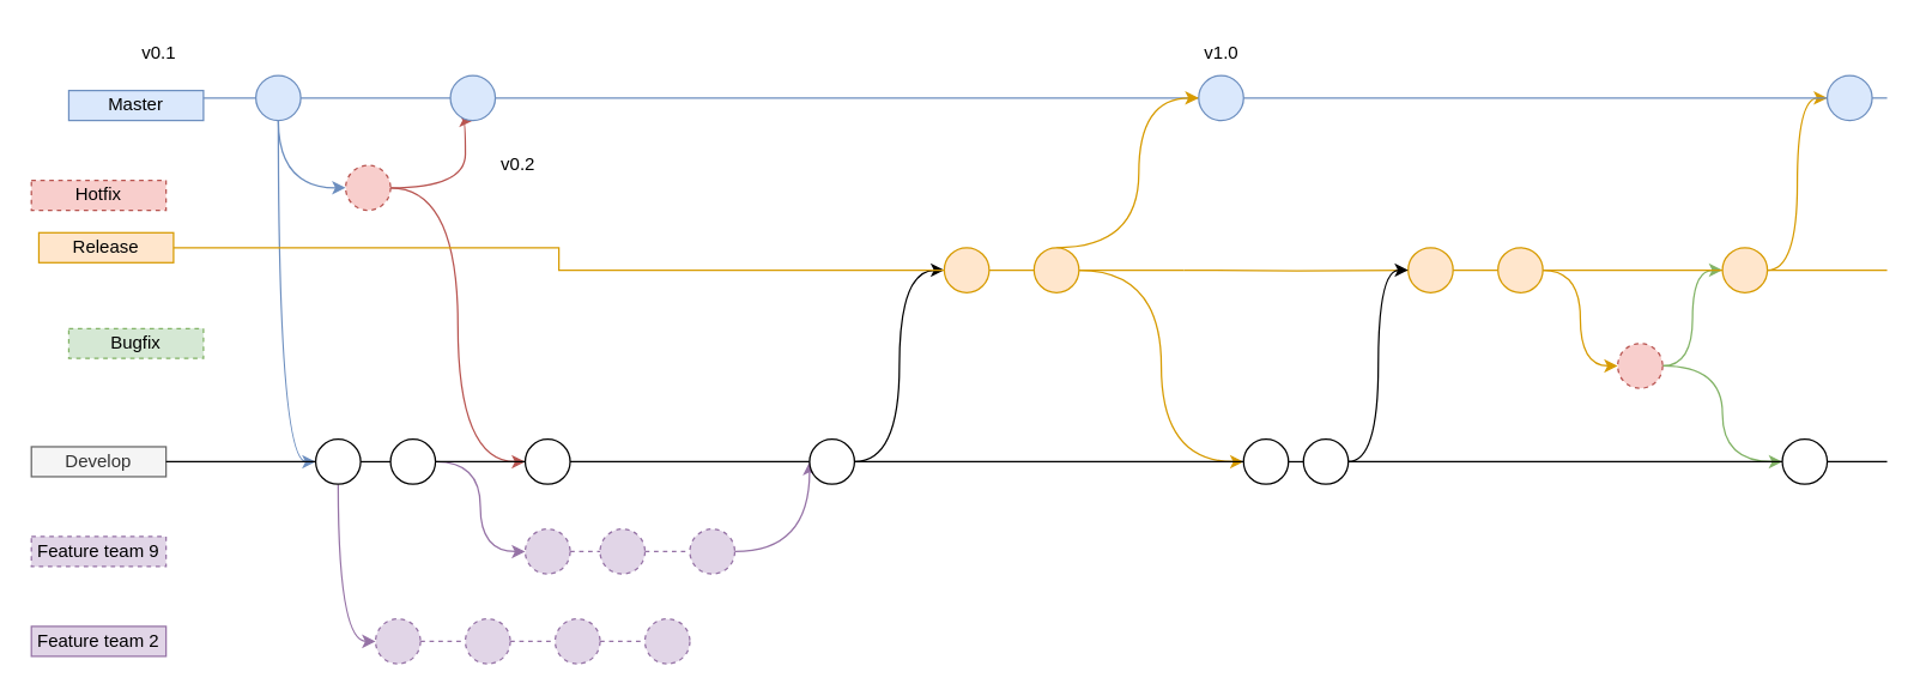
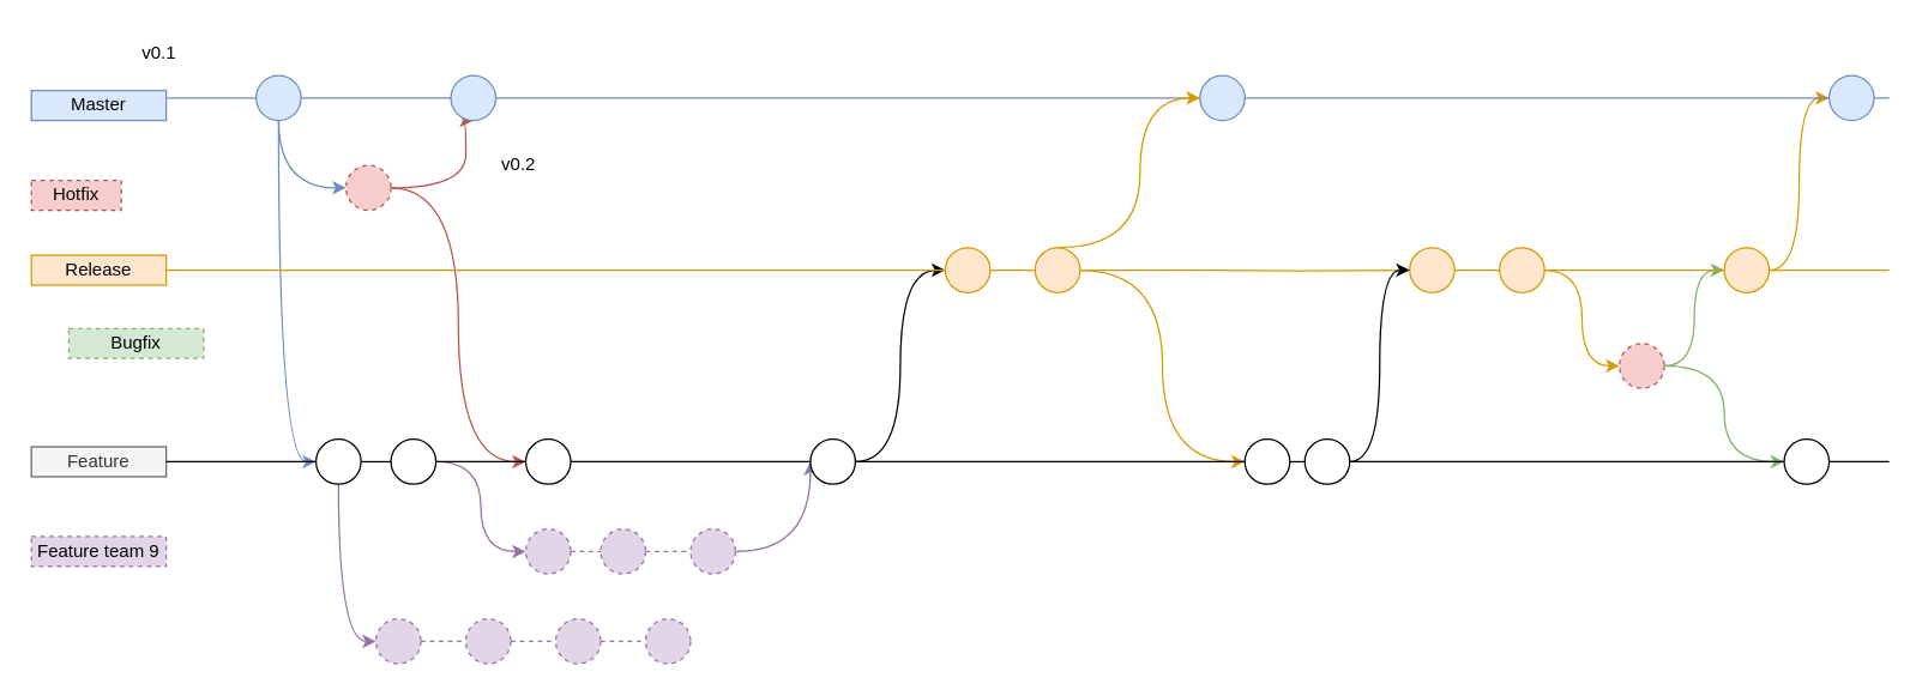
  <mxCell id="0" />
  <mxCell id="1" parent="0" />
- <mxCell id="2" value="Master" style="text;html=1;strokeColor=#6c8ebf;fillColor=#dae8fc;align=center;verticalAlign=middle;whiteSpace=wrap;rounded=0;" parent="1" vertex="1"><mxGeometry x="45" y="60" width="90" height="20" as="geometry" /></mxCell>
- <mxCell id="3" value="Hotfix" style="text;html=1;strokeColor=#b85450;fillColor=#f8cecc;align=center;verticalAlign=middle;whiteSpace=wrap;rounded=0;dashed=1;" parent="1" vertex="1"><mxGeometry y="120" width="90" height="20" as="geometry" x="20" /></mxCell>
- <mxCell id="4" value="Release" style="text;html=1;strokeColor=#d79b00;fillColor=#ffe6cc;align=center;verticalAlign=middle;whiteSpace=wrap;rounded=0;fontSize=12;" parent="1" vertex="1"><mxGeometry x="25" y="155" width="90" height="20" as="geometry" /></mxCell>
+ <mxCell id="2" value="Master" style="text;html=1;strokeColor=#6c8ebf;fillColor=#dae8fc;align=center;verticalAlign=middle;whiteSpace=wrap;rounded=0;" parent="1" vertex="1"><mxGeometry y="60" width="90" height="20" as="geometry" x="20" /></mxCell>
+ <mxCell id="3" value="Hotfix" style="text;html=1;strokeColor=#b85450;fillColor=#f8cecc;align=center;verticalAlign=middle;whiteSpace=wrap;rounded=0;dashed=1;" parent="1" vertex="1"><mxGeometry x="20" y="120" width="60" height="20" as="geometry" /></mxCell>
+ <mxCell id="4" value="Release" style="text;html=1;strokeColor=#d79b00;fillColor=#ffe6cc;align=center;verticalAlign=middle;whiteSpace=wrap;rounded=0;fontSize=12;" parent="1" vertex="1"><mxGeometry y="170" width="90" height="20" as="geometry" x="20" /></mxCell>
  <mxCell id="5" value="Feature team 9" style="text;html=1;strokeColor=#9673a6;fillColor=#e1d5e7;align=center;verticalAlign=middle;whiteSpace=wrap;rounded=0;dashed=1;" parent="1" vertex="1"><mxGeometry y="358" width="90" height="20" as="geometry" x="20" /></mxCell>
- <mxCell id="6" value="Feature team 2" style="text;html=1;strokeColor=#9673a6;fillColor=#e1d5e7;align=center;verticalAlign=middle;whiteSpace=wrap;rounded=0;" parent="1" vertex="1"><mxGeometry y="418" width="90" height="20" as="geometry" x="20" /></mxCell>
- <mxCell id="7" value="Develop" style="text;html=1;strokeColor=#666666;fillColor=#f5f5f5;align=center;verticalAlign=middle;whiteSpace=wrap;rounded=0;fontColor=#333333;" parent="1" vertex="1"><mxGeometry y="298" width="90" height="20" as="geometry" x="20" /></mxCell>
+ <mxCell id="7" value="Feature" style="text;html=1;strokeColor=#666666;fillColor=#f5f5f5;align=center;verticalAlign=middle;whiteSpace=wrap;rounded=0;fontColor=#333333;" parent="1" vertex="1"><mxGeometry y="298" width="90" height="20" as="geometry" x="20" /></mxCell>
  <mxCell id="8" value="" style="endArrow=none;html=1;rounded=0;exitX=1;exitY=0.5;exitDx=0;exitDy=0;fillColor=#dae8fc;strokeColor=#6c8ebf;" parent="1" source="73" edge="1"><mxGeometry width="50" height="50" relative="1" as="geometry"><mxPoint x="610" y="300" as="sourcePoint" /><mxPoint x="1260" y="65" as="targetPoint" /></mxGeometry></mxCell>
  <mxCell id="9" value="" style="endArrow=none;html=1;rounded=0;exitX=1;exitY=0.25;exitDx=0;exitDy=0;fillColor=#dae8fc;strokeColor=#6c8ebf;" parent="1" source="2" target="12" edge="1"><mxGeometry width="50" height="50" relative="1" as="geometry"><mxPoint x="110" y="65" as="sourcePoint" /><mxPoint x="850" y="70" as="targetPoint" /></mxGeometry></mxCell>
  <mxCell id="10" style="edgeStyle=orthogonalEdgeStyle;rounded=0;orthogonalLoop=1;jettySize=auto;html=1;exitX=0.5;exitY=1;exitDx=0;exitDy=0;entryX=0;entryY=0.5;entryDx=0;entryDy=0;endArrow=classic;endFill=1;fillColor=#dae8fc;strokeColor=#6c8ebf;curved=1;" parent="1" source="12" target="15" edge="1"><mxGeometry relative="1" as="geometry"><Array as="points"><mxPoint x="185" y="125" /></Array></mxGeometry></mxCell>
  <mxCell id="11" style="edgeStyle=orthogonalEdgeStyle;rounded=0;orthogonalLoop=1;jettySize=auto;html=1;exitX=0.5;exitY=1;exitDx=0;exitDy=0;entryX=0;entryY=0.5;entryDx=0;entryDy=0;curved=1;endArrow=classic;endFill=1;fillColor=#dae8fc;strokeColor=#6c8ebf;" parent="1" source="12" target="22" edge="1"><mxGeometry relative="1" as="geometry" /></mxCell>
  <mxCell id="12" value="" style="ellipse;whiteSpace=wrap;html=1;aspect=fixed;fillColor=#dae8fc;strokeColor=#6c8ebf;" parent="1" vertex="1"><mxGeometry x="170" y="50" width="30" height="30" as="geometry" /></mxCell>
  <mxCell id="13" style="edgeStyle=orthogonalEdgeStyle;rounded=0;orthogonalLoop=1;jettySize=auto;html=1;exitX=0.5;exitY=1;exitDx=0;exitDy=0;entryX=1;entryY=0.5;entryDx=0;entryDy=0;endArrow=none;endFill=0;curved=1;fillColor=#f8cecc;strokeColor=#b85450;startArrow=classic;startFill=1;" parent="1" source="17" target="15" edge="1"><mxGeometry relative="1" as="geometry"><Array as="points"><mxPoint x="310" y="80" /><mxPoint x="310" y="125" /></Array></mxGeometry></mxCell>
  <mxCell id="14" style="edgeStyle=orthogonalEdgeStyle;rounded=0;orthogonalLoop=1;jettySize=auto;html=1;exitX=1;exitY=0.5;exitDx=0;exitDy=0;entryX=0;entryY=0.5;entryDx=0;entryDy=0;curved=1;fillColor=#f8cecc;strokeColor=#b85450;endArrow=classic;endFill=1;startArrow=none;startFill=0;" parent="1" source="15" target="24" edge="1"><mxGeometry relative="1" as="geometry" /></mxCell>
  <mxCell id="15" value="" style="ellipse;whiteSpace=wrap;html=1;aspect=fixed;fillColor=#f8cecc;strokeColor=#b85450;dashed=1;" parent="1" vertex="1"><mxGeometry x="230" y="110" width="30" height="30" as="geometry" /></mxCell>
  <mxCell id="16" value="" style="endArrow=none;html=1;rounded=0;exitX=1;exitY=0.5;exitDx=0;exitDy=0;fillColor=#dae8fc;strokeColor=#6c8ebf;" parent="1" source="12" target="17" edge="1"><mxGeometry width="50" height="50" relative="1" as="geometry"><mxPoint x="200" y="65" as="sourcePoint" /><mxPoint x="850" y="65" as="targetPoint" /></mxGeometry></mxCell>
  <mxCell id="17" value="" style="ellipse;whiteSpace=wrap;html=1;aspect=fixed;fillColor=#dae8fc;strokeColor=#6c8ebf;" parent="1" vertex="1"><mxGeometry x="300" y="50" width="30" height="30" as="geometry" /></mxCell>
  <mxCell id="18" value="" style="endArrow=none;html=1;rounded=0;exitX=1;exitY=0.5;exitDx=0;exitDy=0;" parent="1" source="71" edge="1"><mxGeometry width="50" height="50" relative="1" as="geometry"><mxPoint x="610" y="378" as="sourcePoint" /><mxPoint x="1260" y="308" as="targetPoint" /></mxGeometry></mxCell>
  <mxCell id="19" value="" style="endArrow=none;html=1;rounded=0;exitX=1;exitY=0.5;exitDx=0;exitDy=0;" parent="1" source="7" target="22" edge="1"><mxGeometry width="50" height="50" relative="1" as="geometry"><mxPoint x="110" y="308" as="sourcePoint" /><mxPoint x="870" y="308" as="targetPoint" /></mxGeometry></mxCell>
  <mxCell id="20" style="edgeStyle=orthogonalEdgeStyle;rounded=0;orthogonalLoop=1;jettySize=auto;html=1;exitX=1;exitY=0.5;exitDx=0;exitDy=0;entryX=0;entryY=0.5;entryDx=0;entryDy=0;curved=1;endArrow=classic;endFill=1;fillColor=#e1d5e7;strokeColor=#9673a6;" parent="1" source="26" target="28" edge="1"><mxGeometry relative="1" as="geometry" /></mxCell>
  <mxCell id="21" style="edgeStyle=orthogonalEdgeStyle;rounded=0;orthogonalLoop=1;jettySize=auto;html=1;exitX=0.5;exitY=1;exitDx=0;exitDy=0;entryX=0;entryY=0.5;entryDx=0;entryDy=0;curved=1;endArrow=classic;endFill=1;fillColor=#e1d5e7;strokeColor=#9673a6;" parent="1" source="22" target="37" edge="1"><mxGeometry relative="1" as="geometry" /></mxCell>
  <mxCell id="22" value="" style="ellipse;whiteSpace=wrap;html=1;aspect=fixed;" parent="1" vertex="1"><mxGeometry x="210" y="293" width="30" height="30" as="geometry" /></mxCell>
  <mxCell id="23" value="" style="endArrow=none;html=1;rounded=0;exitX=1;exitY=0.5;exitDx=0;exitDy=0;" parent="1" source="26" target="24" edge="1"><mxGeometry width="50" height="50" relative="1" as="geometry"><mxPoint x="240" y="308" as="sourcePoint" /><mxPoint x="870" y="308" as="targetPoint" /></mxGeometry></mxCell>
  <mxCell id="24" value="" style="ellipse;whiteSpace=wrap;html=1;aspect=fixed;" parent="1" vertex="1"><mxGeometry x="350" y="293" width="30" height="30" as="geometry" /></mxCell>
  <mxCell id="25" value="" style="endArrow=none;html=1;rounded=0;exitX=1;exitY=0.5;exitDx=0;exitDy=0;" parent="1" source="22" target="26" edge="1"><mxGeometry width="50" height="50" relative="1" as="geometry"><mxPoint x="240" y="308" as="sourcePoint" /><mxPoint x="350" y="308" as="targetPoint" /></mxGeometry></mxCell>
  <mxCell id="26" value="" style="ellipse;whiteSpace=wrap;html=1;aspect=fixed;" parent="1" vertex="1"><mxGeometry x="260" y="293" width="30" height="30" as="geometry" /></mxCell>
  <mxCell id="27" style="edgeStyle=orthogonalEdgeStyle;rounded=0;orthogonalLoop=1;jettySize=auto;html=1;exitX=1;exitY=0.5;exitDx=0;exitDy=0;entryX=0;entryY=0.5;entryDx=0;entryDy=0;fillColor=#e1d5e7;strokeColor=#9673a6;endArrow=none;endFill=0;dashed=1;" parent="1" source="28" target="30" edge="1"><mxGeometry relative="1" as="geometry" /></mxCell>
  <mxCell id="28" value="" style="ellipse;whiteSpace=wrap;html=1;aspect=fixed;fillColor=#e1d5e7;strokeColor=#9673a6;dashed=1;" parent="1" vertex="1"><mxGeometry x="350" y="353" width="30" height="30" as="geometry" /></mxCell>
  <mxCell id="29" style="edgeStyle=orthogonalEdgeStyle;rounded=0;orthogonalLoop=1;jettySize=auto;html=1;exitX=1;exitY=0.5;exitDx=0;exitDy=0;entryX=0;entryY=0.5;entryDx=0;entryDy=0;fillColor=#e1d5e7;strokeColor=#9673a6;endArrow=none;endFill=0;dashed=1;" parent="1" source="30" target="32" edge="1"><mxGeometry relative="1" as="geometry" /></mxCell>
  <mxCell id="30" value="" style="ellipse;whiteSpace=wrap;html=1;aspect=fixed;fillColor=#e1d5e7;strokeColor=#9673a6;dashed=1;" parent="1" vertex="1"><mxGeometry x="400" y="353" width="30" height="30" as="geometry" /></mxCell>
  <mxCell id="31" style="edgeStyle=orthogonalEdgeStyle;rounded=0;orthogonalLoop=1;jettySize=auto;html=1;exitX=1;exitY=0.5;exitDx=0;exitDy=0;entryX=0;entryY=0.5;entryDx=0;entryDy=0;fillColor=#e1d5e7;strokeColor=#9673a6;curved=1;endArrow=classic;endFill=1;" parent="1" source="32" target="35" edge="1"><mxGeometry relative="1" as="geometry"><Array as="points"><mxPoint x="540" y="368" /></Array></mxGeometry></mxCell>
  <mxCell id="32" value="" style="ellipse;whiteSpace=wrap;html=1;aspect=fixed;fillColor=#e1d5e7;strokeColor=#9673a6;dashed=1;" parent="1" vertex="1"><mxGeometry x="460" y="353" width="30" height="30" as="geometry" /></mxCell>
  <mxCell id="33" value="" style="endArrow=none;html=1;rounded=0;exitX=1;exitY=0.5;exitDx=0;exitDy=0;" parent="1" source="24" target="35" edge="1"><mxGeometry width="50" height="50" relative="1" as="geometry"><mxPoint x="380" y="308" as="sourcePoint" /><mxPoint x="870" y="308" as="targetPoint" /></mxGeometry></mxCell>
  <mxCell id="34" style="edgeStyle=orthogonalEdgeStyle;rounded=0;orthogonalLoop=1;jettySize=auto;html=1;exitX=1;exitY=0.5;exitDx=0;exitDy=0;entryX=0;entryY=0.5;entryDx=0;entryDy=0;curved=1;endArrow=classic;endFill=1;" parent="1" source="35" target="45" edge="1"><mxGeometry relative="1" as="geometry" /></mxCell>
  <mxCell id="35" value="" style="ellipse;whiteSpace=wrap;html=1;aspect=fixed;" parent="1" vertex="1"><mxGeometry x="540" y="293" width="30" height="30" as="geometry" /></mxCell>
  <mxCell id="36" style="edgeStyle=orthogonalEdgeStyle;rounded=0;orthogonalLoop=1;jettySize=auto;html=1;exitX=1;exitY=0.5;exitDx=0;exitDy=0;entryX=0;entryY=0.5;entryDx=0;entryDy=0;endArrow=none;endFill=0;fillColor=#e1d5e7;strokeColor=#9673a6;dashed=1;" parent="1" source="37" target="39" edge="1"><mxGeometry relative="1" as="geometry" /></mxCell>
  <mxCell id="37" value="" style="ellipse;whiteSpace=wrap;html=1;aspect=fixed;fillColor=#e1d5e7;strokeColor=#9673a6;dashed=1;" parent="1" vertex="1"><mxGeometry x="250" y="413" width="30" height="30" as="geometry" /></mxCell>
  <mxCell id="38" style="edgeStyle=orthogonalEdgeStyle;rounded=0;orthogonalLoop=1;jettySize=auto;html=1;exitX=1;exitY=0.5;exitDx=0;exitDy=0;entryX=0;entryY=0.5;entryDx=0;entryDy=0;endArrow=none;endFill=0;fillColor=#e1d5e7;strokeColor=#9673a6;dashed=1;" parent="1" source="39" target="41" edge="1"><mxGeometry relative="1" as="geometry" /></mxCell>
  <mxCell id="39" value="" style="ellipse;whiteSpace=wrap;html=1;aspect=fixed;fillColor=#e1d5e7;strokeColor=#9673a6;dashed=1;" parent="1" vertex="1"><mxGeometry x="310" y="413" width="30" height="30" as="geometry" /></mxCell>
  <mxCell id="40" style="edgeStyle=orthogonalEdgeStyle;rounded=0;orthogonalLoop=1;jettySize=auto;html=1;exitX=1;exitY=0.5;exitDx=0;exitDy=0;entryX=0;entryY=0.5;entryDx=0;entryDy=0;endArrow=none;endFill=0;fillColor=#e1d5e7;strokeColor=#9673a6;dashed=1;" parent="1" source="41" target="42" edge="1"><mxGeometry relative="1" as="geometry" /></mxCell>
  <mxCell id="41" value="" style="ellipse;whiteSpace=wrap;html=1;aspect=fixed;fillColor=#e1d5e7;strokeColor=#9673a6;dashed=1;" parent="1" vertex="1"><mxGeometry x="370" y="413" width="30" height="30" as="geometry" /></mxCell>
  <mxCell id="42" value="" style="ellipse;whiteSpace=wrap;html=1;aspect=fixed;fillColor=#e1d5e7;strokeColor=#9673a6;dashed=1;" parent="1" vertex="1"><mxGeometry x="430" y="413" width="30" height="30" as="geometry" /></mxCell>
  <mxCell id="43" style="edgeStyle=orthogonalEdgeStyle;rounded=0;orthogonalLoop=1;jettySize=auto;html=1;exitX=1;exitY=0.5;exitDx=0;exitDy=0;entryX=0;entryY=0.5;entryDx=0;entryDy=0;endArrow=none;endFill=0;fillColor=#ffe6cc;strokeColor=#d79b00;" parent="1" source="45" target="51" edge="1"><mxGeometry relative="1" as="geometry" /></mxCell>
  <mxCell id="44" style="edgeStyle=orthogonalEdgeStyle;rounded=0;orthogonalLoop=1;jettySize=auto;html=1;exitX=0;exitY=0.5;exitDx=0;exitDy=0;entryX=1;entryY=0.5;entryDx=0;entryDy=0;endArrow=none;endFill=0;fillColor=#ffe6cc;strokeColor=#d79b00;" edge="1" parent="1" source="45" target="4"><mxGeometry relative="1" as="geometry" /></mxCell>
  <mxCell id="45" value="" style="ellipse;whiteSpace=wrap;html=1;aspect=fixed;fillColor=#ffe6cc;strokeColor=#d79b00;" parent="1" vertex="1"><mxGeometry x="630" y="165" width="30" height="30" as="geometry" /></mxCell>
  <mxCell id="46" value="" style="endArrow=none;html=1;rounded=0;exitX=1;exitY=0.5;exitDx=0;exitDy=0;fillColor=#dae8fc;strokeColor=#6c8ebf;" parent="1" source="17" target="47" edge="1"><mxGeometry width="50" height="50" relative="1" as="geometry"><mxPoint x="330" y="65" as="sourcePoint" /><mxPoint x="850" y="65" as="targetPoint" /></mxGeometry></mxCell>
  <mxCell id="47" value="" style="ellipse;whiteSpace=wrap;html=1;aspect=fixed;fillColor=#dae8fc;strokeColor=#6c8ebf;" parent="1" vertex="1"><mxGeometry x="800" y="50" width="30" height="30" as="geometry" /></mxCell>
  <mxCell id="48" style="edgeStyle=orthogonalEdgeStyle;rounded=0;orthogonalLoop=1;jettySize=auto;html=1;exitX=0.5;exitY=0;exitDx=0;exitDy=0;entryX=0;entryY=0.5;entryDx=0;entryDy=0;curved=1;endArrow=classic;endFill=1;fillColor=#ffe6cc;strokeColor=#d79b00;" parent="1" source="51" target="47" edge="1"><mxGeometry relative="1" as="geometry"><Array as="points"><mxPoint x="760" y="165" /><mxPoint x="760" y="65" /></Array></mxGeometry></mxCell>
  <mxCell id="49" style="edgeStyle=orthogonalEdgeStyle;rounded=0;orthogonalLoop=1;jettySize=auto;html=1;exitX=1;exitY=0.5;exitDx=0;exitDy=0;entryX=0;entryY=0.5;entryDx=0;entryDy=0;curved=1;fillColor=#ffe6cc;strokeColor=#d79b00;endArrow=classic;endFill=1;" parent="1" source="51" target="53" edge="1"><mxGeometry relative="1" as="geometry" /></mxCell>
  <mxCell id="50" style="edgeStyle=orthogonalEdgeStyle;rounded=0;orthogonalLoop=1;jettySize=auto;html=1;exitX=1;exitY=0.5;exitDx=0;exitDy=0;entryX=0;entryY=0.5;entryDx=0;entryDy=0;endArrow=none;endFill=0;fillColor=#ffe6cc;strokeColor=#d79b00;" edge="1" parent="1" source="51"><mxGeometry relative="1" as="geometry"><mxPoint x="790" y="180" as="targetPoint" /></mxGeometry></mxCell>
  <mxCell id="51" value="" style="ellipse;whiteSpace=wrap;html=1;aspect=fixed;fillColor=#ffe6cc;strokeColor=#d79b00;" parent="1" vertex="1"><mxGeometry x="690" y="165" width="30" height="30" as="geometry" /></mxCell>
  <mxCell id="52" value="" style="endArrow=none;html=1;rounded=0;exitX=1;exitY=0.5;exitDx=0;exitDy=0;" parent="1" source="35" target="53" edge="1"><mxGeometry width="50" height="50" relative="1" as="geometry"><mxPoint x="570" y="308" as="sourcePoint" /><mxPoint x="1040" y="308" as="targetPoint" /></mxGeometry></mxCell>
  <mxCell id="53" value="" style="ellipse;whiteSpace=wrap;html=1;aspect=fixed;" parent="1" vertex="1"><mxGeometry x="830" y="293" width="30" height="30" as="geometry" /></mxCell>
  <mxCell id="54" value="v0.1" style="text;html=1;align=center;verticalAlign=middle;resizable=0;points=[];autosize=1;strokeColor=none;fillColor=none;" parent="1" vertex="1"><mxGeometry x="80" y="20" width="50" height="30" as="geometry" /></mxCell>
  <mxCell id="55" value="v0.2" style="text;html=1;align=center;verticalAlign=middle;resizable=0;points=[];autosize=1;strokeColor=none;fillColor=none;" parent="1" vertex="1"><mxGeometry x="320" y="95" width="50" height="30" as="geometry" /></mxCell>
- <mxCell id="56" value="v1.0" style="text;html=1;align=center;verticalAlign=middle;resizable=0;points=[];autosize=1;strokeColor=none;fillColor=none;" parent="1" vertex="1"><mxGeometry x="790" width="50" height="30" as="geometry" y="20" /></mxCell>
  <mxCell id="57" value="Bugfix" style="text;html=1;strokeColor=#82b366;fillColor=#d5e8d4;align=center;verticalAlign=middle;whiteSpace=wrap;rounded=0;dashed=1;" parent="1" vertex="1"><mxGeometry x="45" y="219" width="90" height="20" as="geometry" /></mxCell>
  <mxCell id="58" style="edgeStyle=orthogonalEdgeStyle;rounded=0;orthogonalLoop=1;jettySize=auto;html=1;entryX=0;entryY=0.5;entryDx=0;entryDy=0;endArrow=none;endFill=0;fillColor=#ffe6cc;strokeColor=#d79b00;" edge="1" parent="1" target="60"><mxGeometry relative="1" as="geometry"><mxPoint x="790" y="180" as="sourcePoint" /></mxGeometry></mxCell>
  <mxCell id="59" style="edgeStyle=orthogonalEdgeStyle;rounded=0;orthogonalLoop=1;jettySize=auto;html=1;exitX=1;exitY=0.5;exitDx=0;exitDy=0;endArrow=none;endFill=0;fillColor=#ffe6cc;strokeColor=#d79b00;" edge="1" parent="1" source="69"><mxGeometry relative="1" as="geometry"><mxPoint x="1260" y="180" as="targetPoint" /></mxGeometry></mxCell>
  <mxCell id="60" value="" style="ellipse;whiteSpace=wrap;html=1;aspect=fixed;fillColor=#ffe6cc;strokeColor=#d79b00;" vertex="1" parent="1"><mxGeometry x="940" y="165" width="30" height="30" as="geometry" /></mxCell>
  <mxCell id="61" value="" style="edgeStyle=orthogonalEdgeStyle;rounded=0;orthogonalLoop=1;jettySize=auto;html=1;exitX=1;exitY=0.5;exitDx=0;exitDy=0;endArrow=none;endFill=0;fillColor=#ffe6cc;strokeColor=#d79b00;" edge="1" parent="1" source="60" target="63"><mxGeometry relative="1" as="geometry"><mxPoint x="1260" y="180" as="targetPoint" /><mxPoint x="950" y="180" as="sourcePoint" /></mxGeometry></mxCell>
  <mxCell id="62" style="edgeStyle=orthogonalEdgeStyle;rounded=0;orthogonalLoop=1;jettySize=auto;html=1;exitX=1;exitY=0.5;exitDx=0;exitDy=0;entryX=0;entryY=0.5;entryDx=0;entryDy=0;curved=1;fillColor=#ffe6cc;strokeColor=#d79b00;" edge="1" parent="1" source="63" target="66"><mxGeometry relative="1" as="geometry" /></mxCell>
  <mxCell id="63" value="" style="ellipse;whiteSpace=wrap;html=1;aspect=fixed;fillColor=#ffe6cc;strokeColor=#d79b00;" vertex="1" parent="1"><mxGeometry x="1000" y="165" width="30" height="30" as="geometry" /></mxCell>
  <mxCell id="64" style="edgeStyle=orthogonalEdgeStyle;rounded=0;orthogonalLoop=1;jettySize=auto;html=1;exitX=1;exitY=0.5;exitDx=0;exitDy=0;entryX=0;entryY=0.5;entryDx=0;entryDy=0;curved=1;fillColor=#d5e8d4;strokeColor=#82b366;" edge="1" parent="1" source="66" target="69"><mxGeometry relative="1" as="geometry" /></mxCell>
  <mxCell id="65" style="edgeStyle=orthogonalEdgeStyle;rounded=0;orthogonalLoop=1;jettySize=auto;html=1;exitX=1;exitY=0.5;exitDx=0;exitDy=0;entryX=0;entryY=0.5;entryDx=0;entryDy=0;curved=1;fillColor=#d5e8d4;strokeColor=#82b366;" edge="1" parent="1" source="66" target="71"><mxGeometry relative="1" as="geometry" /></mxCell>
  <mxCell id="66" value="" style="ellipse;whiteSpace=wrap;html=1;aspect=fixed;fillColor=#f8cecc;strokeColor=#b85450;dashed=1;" vertex="1" parent="1"><mxGeometry x="1080" y="229" width="30" height="30" as="geometry" /></mxCell>
  <mxCell id="67" value="" style="edgeStyle=orthogonalEdgeStyle;rounded=0;orthogonalLoop=1;jettySize=auto;html=1;exitX=1;exitY=0.5;exitDx=0;exitDy=0;endArrow=none;endFill=0;fillColor=#ffe6cc;strokeColor=#d79b00;" edge="1" parent="1" source="63" target="69"><mxGeometry relative="1" as="geometry"><mxPoint x="1260" y="180" as="targetPoint" /><mxPoint x="1030" y="180" as="sourcePoint" /></mxGeometry></mxCell>
  <mxCell id="68" style="edgeStyle=orthogonalEdgeStyle;rounded=0;orthogonalLoop=1;jettySize=auto;html=1;exitX=1;exitY=0.5;exitDx=0;exitDy=0;entryX=0;entryY=0.5;entryDx=0;entryDy=0;curved=1;fillColor=#ffe6cc;strokeColor=#d79b00;" edge="1" parent="1" source="69" target="73"><mxGeometry relative="1" as="geometry" /></mxCell>
  <mxCell id="69" value="" style="ellipse;whiteSpace=wrap;html=1;aspect=fixed;fillColor=#ffe6cc;strokeColor=#d79b00;" vertex="1" parent="1"><mxGeometry x="1150" y="165" width="30" height="30" as="geometry" /></mxCell>
  <mxCell id="70" value="" style="endArrow=none;html=1;rounded=0;exitX=1;exitY=0.5;exitDx=0;exitDy=0;" edge="1" parent="1" source="76" target="71"><mxGeometry width="50" height="50" relative="1" as="geometry"><mxPoint x="860" y="308" as="sourcePoint" /><mxPoint x="1260" y="308" as="targetPoint" /><Array as="points"><mxPoint x="900" y="308" /></Array></mxGeometry></mxCell>
  <mxCell id="71" value="" style="ellipse;whiteSpace=wrap;html=1;aspect=fixed;" vertex="1" parent="1"><mxGeometry x="1190" y="293" width="30" height="30" as="geometry" /></mxCell>
  <mxCell id="72" value="" style="endArrow=none;html=1;rounded=0;exitX=1;exitY=0.5;exitDx=0;exitDy=0;fillColor=#dae8fc;strokeColor=#6c8ebf;" edge="1" parent="1" source="47" target="73"><mxGeometry width="50" height="50" relative="1" as="geometry"><mxPoint x="830" y="65" as="sourcePoint" /><mxPoint x="1260" y="65" as="targetPoint" /></mxGeometry></mxCell>
  <mxCell id="73" value="" style="ellipse;whiteSpace=wrap;html=1;aspect=fixed;fillColor=#dae8fc;strokeColor=#6c8ebf;" vertex="1" parent="1"><mxGeometry x="1220" y="50" width="30" height="30" as="geometry" /></mxCell>
  <mxCell id="74" value="" style="endArrow=none;html=1;rounded=0;exitX=1;exitY=0.5;exitDx=0;exitDy=0;" edge="1" parent="1" source="53" target="76"><mxGeometry width="50" height="50" relative="1" as="geometry"><mxPoint x="860" y="308" as="sourcePoint" /><mxPoint x="1190" y="308" as="targetPoint" /><Array as="points" /></mxGeometry></mxCell>
  <mxCell id="75" style="edgeStyle=orthogonalEdgeStyle;rounded=0;orthogonalLoop=1;jettySize=auto;html=1;exitX=1;exitY=0.5;exitDx=0;exitDy=0;entryX=0;entryY=0.5;entryDx=0;entryDy=0;curved=1;" edge="1" parent="1" source="76" target="60"><mxGeometry relative="1" as="geometry" /></mxCell>
  <mxCell id="76" value="" style="ellipse;whiteSpace=wrap;html=1;aspect=fixed;" vertex="1" parent="1"><mxGeometry x="870" y="293" width="30" height="30" as="geometry" /></mxCell>
